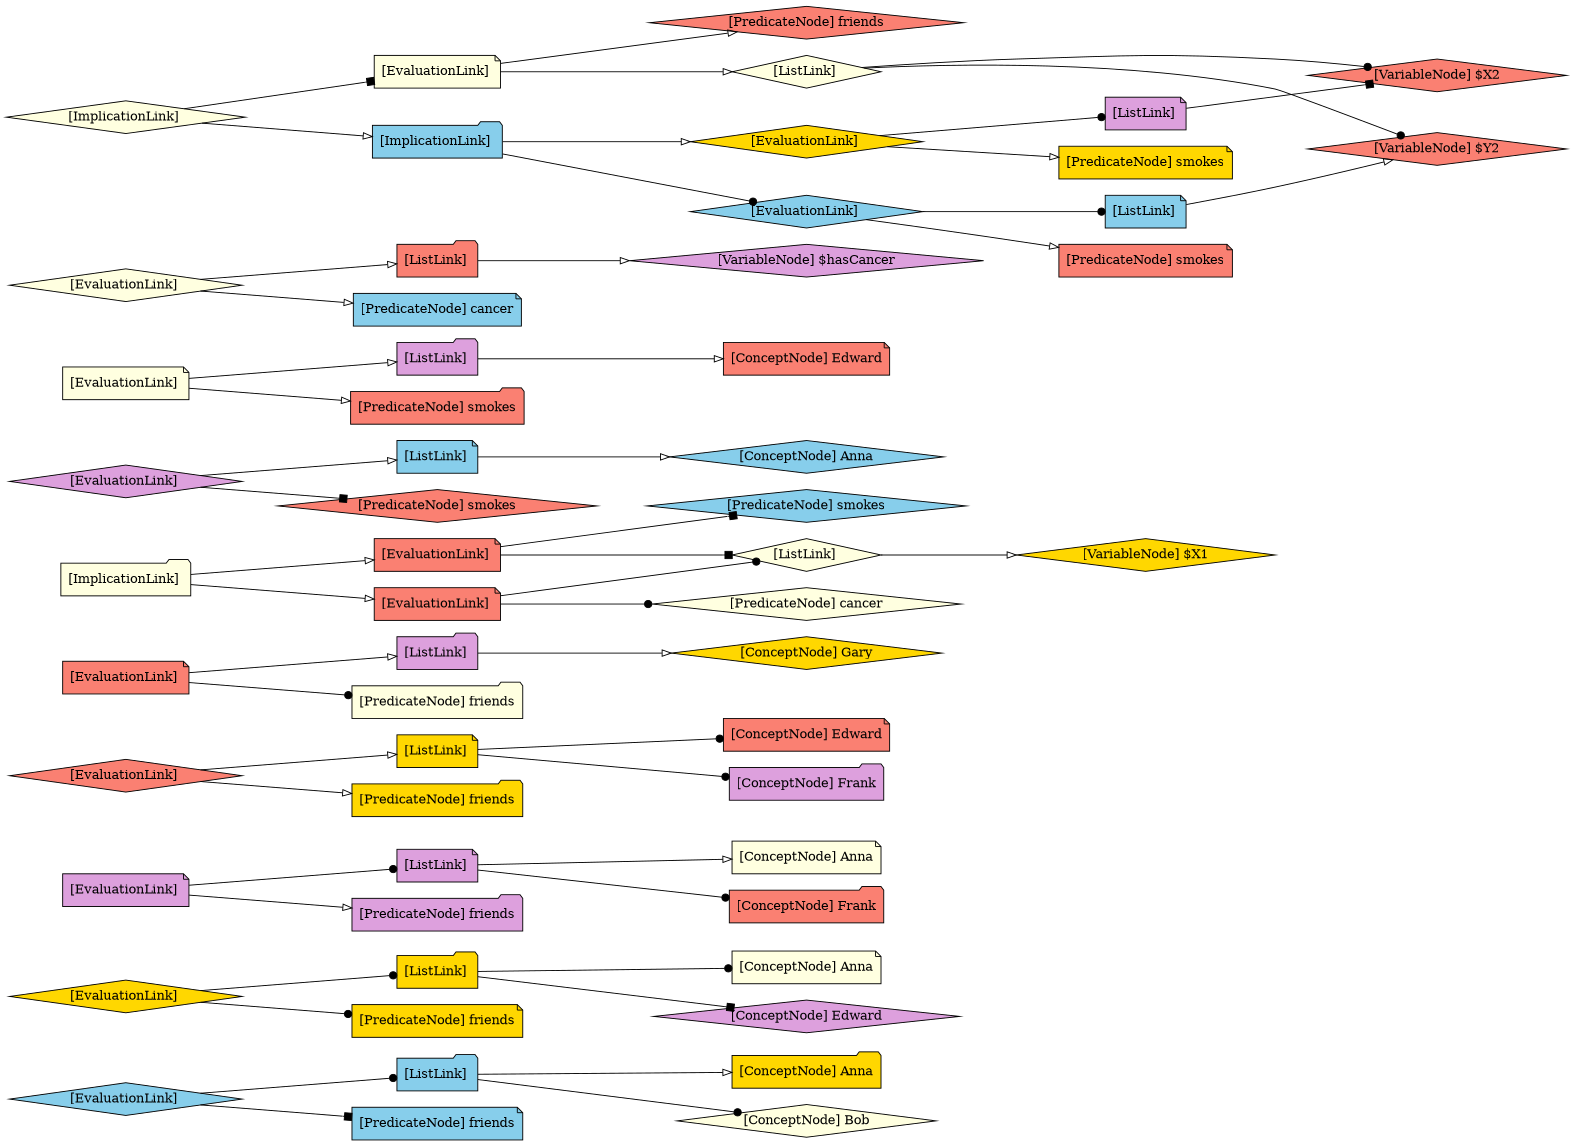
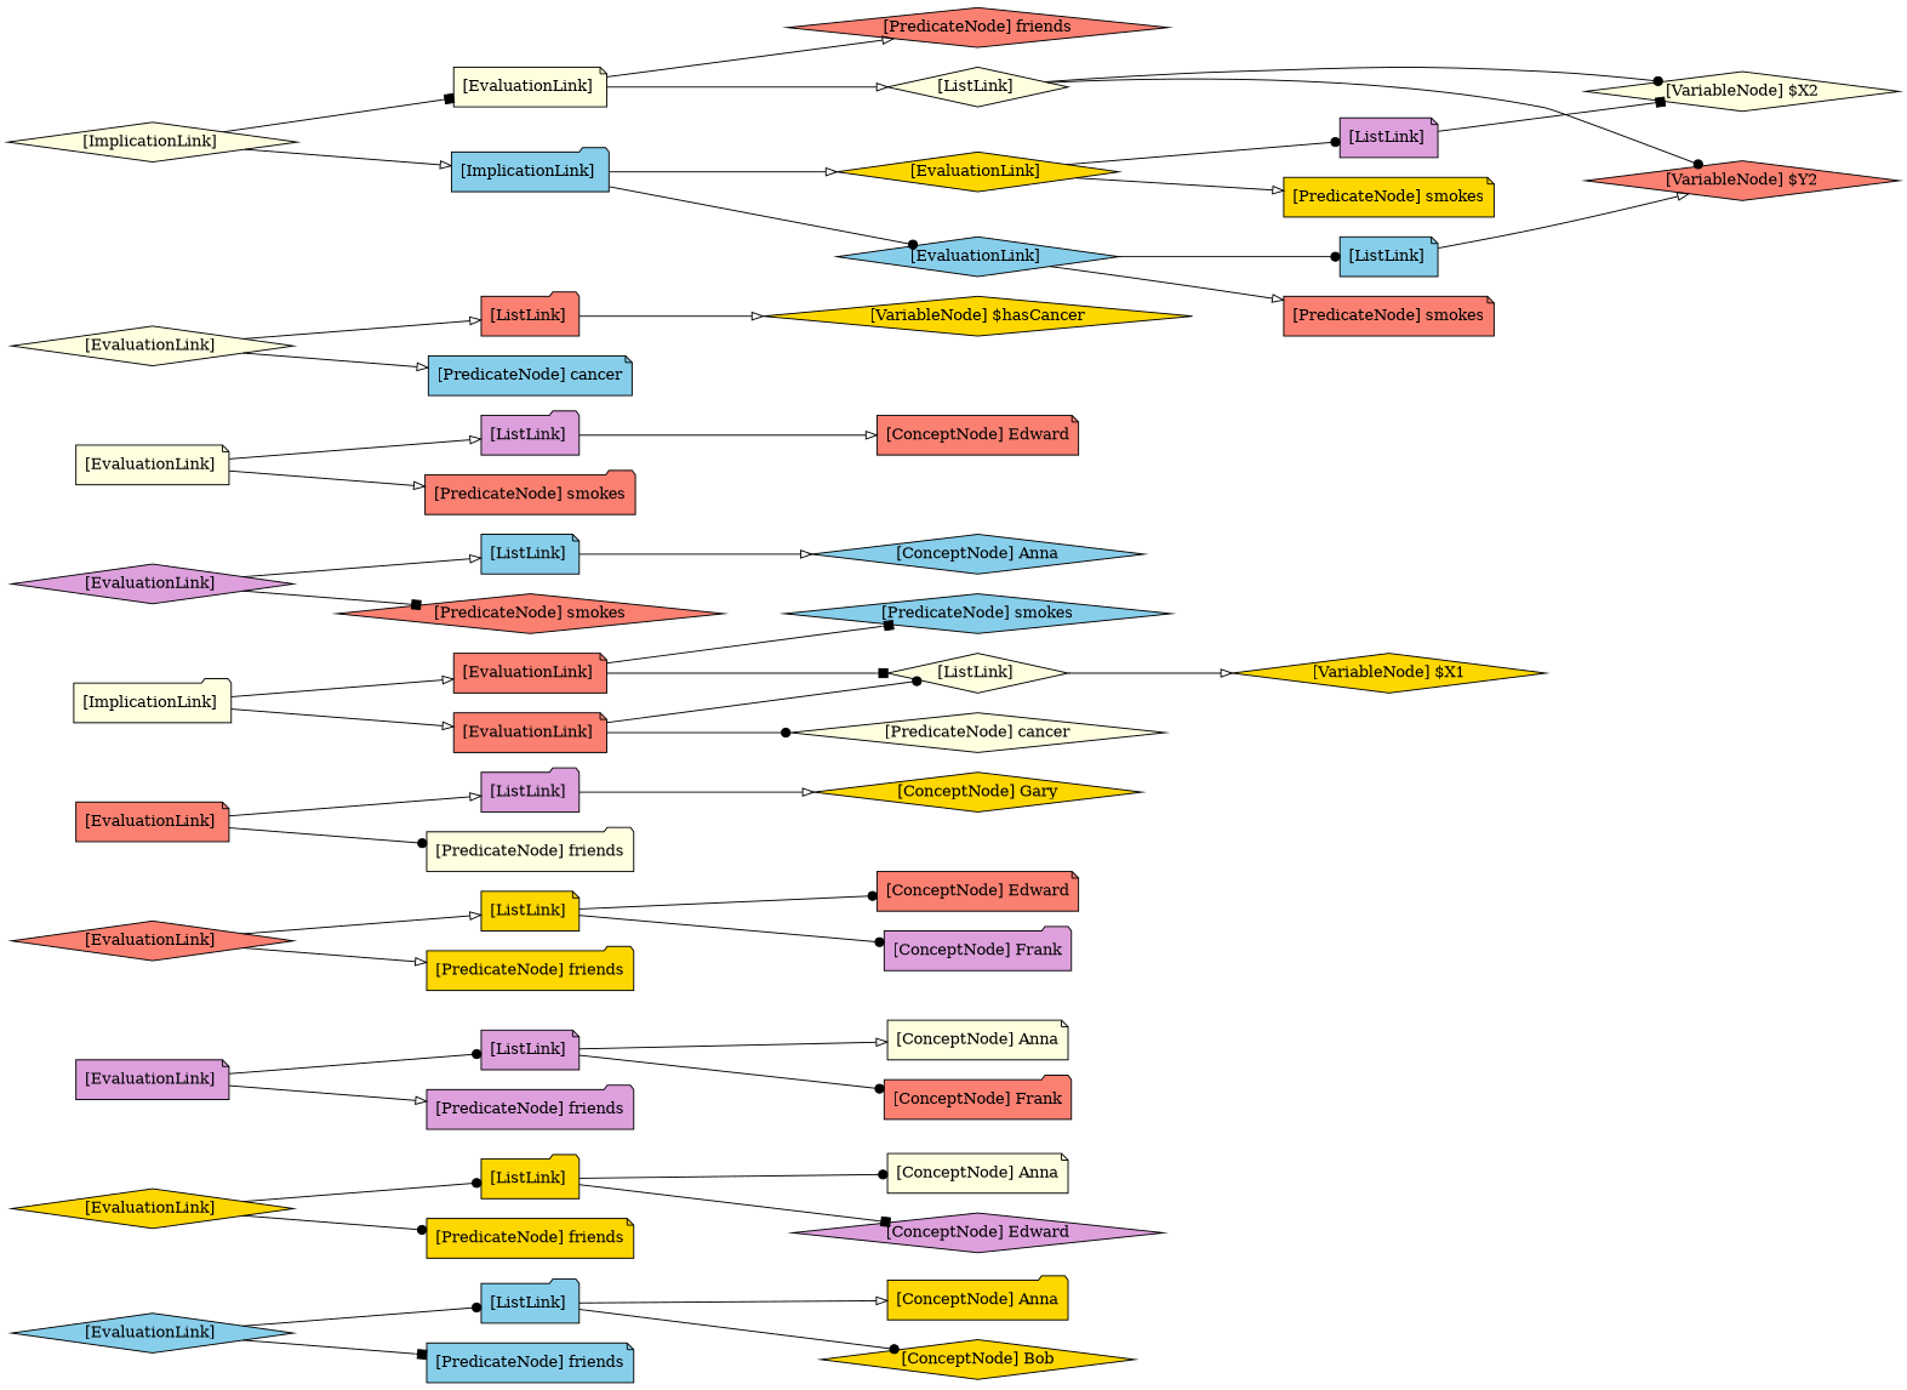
  digraph {
    rankdir=LR
    node [fillcolor=salmon shape=diamond style=filled]
    edge [arrowhead=onormal]
    n1 [fillcolor=skyblue label="[ListLink] " shape=folder]
    n2 [fillcolor=gold label="[ConceptNode] Anna" shape=folder]
-   n3 [fillcolor=lightyellow label="[ConceptNode] Bob"]
+   n3 [fillcolor=gold label="[ConceptNode] Bob"]
    n4 [fillcolor=gold label="[ListLink] " shape=folder]
    n5 [fillcolor=lightyellow label="[ConceptNode] Anna" shape=note]
    n6 [fillcolor=plum label="[ConceptNode] Edward"]
    n7 [fillcolor=plum label="[ListLink] " shape=note]
    n8 [fillcolor=lightyellow label="[ConceptNode] Anna" shape=note]
    n9 [label="[ConceptNode] Frank" shape=folder]
    n10 [fillcolor=gold label="[ListLink] " shape=note]
    n11 [label="[ConceptNode] Edward" shape=note]
    n12 [fillcolor=plum label="[ConceptNode] Frank" shape=folder]
    n13 [fillcolor=plum label="[ListLink] " shape=folder]
    n14 [fillcolor=gold label="[ConceptNode] Gary"]
    n15 [fillcolor=lightyellow label="[ListLink] "]
    n16 [fillcolor=gold label="[VariableNode] $X1"]
    n17 [fillcolor=skyblue label="[ListLink] " shape=note]
    n18 [fillcolor=skyblue label="[ConceptNode] Anna"]
    n19 [fillcolor=plum label="[ListLink] " shape=folder]
    n20 [label="[ConceptNode] Edward" shape=note]
    n21 [label="[ListLink] " shape=folder]
-   n22 [fillcolor=plum label="[VariableNode] $hasCancer"]
+   n22 [fillcolor=gold label="[VariableNode] $hasCancer"]
    n23 [fillcolor=lightyellow label="[ListLink] "]
-   n24 [label="[VariableNode] $X2"]
+   n24 [fillcolor=lightyellow label="[VariableNode] $X2"]
    n25 [label="[VariableNode] $Y2"]
    n26 [fillcolor=plum label="[ListLink] " shape=note]
    n27 [fillcolor=skyblue label="[ListLink] " shape=note]
    n28 [fillcolor=skyblue label="[ImplicationLink] " shape=folder]
    n29 [fillcolor=gold label="[EvaluationLink] "]
    n30 [fillcolor=skyblue label="[EvaluationLink] "]
    n31 [fillcolor=gold label="[PredicateNode] smokes" shape=note]
    n32 [label="[PredicateNode] smokes" shape=note]
    n33 [fillcolor=lightyellow label="[ImplicationLink] "]
    n34 [fillcolor=lightyellow label="[EvaluationLink] " shape=note]
    n35 [label="[PredicateNode] friends"]
    n36 [fillcolor=lightyellow label="[ImplicationLink] " shape=folder]
    n37 [label="[EvaluationLink] " shape=note]
    n38 [label="[EvaluationLink] " shape=note]
    n39 [fillcolor=skyblue label="[PredicateNode] smokes"]
    n40 [fillcolor=lightyellow label="[PredicateNode] cancer"]
    n41 [fillcolor=skyblue label="[EvaluationLink] "]
    n42 [fillcolor=skyblue label="[PredicateNode] friends" shape=note]
    n43 [fillcolor=gold label="[EvaluationLink] "]
    n44 [fillcolor=gold label="[PredicateNode] friends" shape=note]
    n45 [fillcolor=plum label="[EvaluationLink] " shape=note]
    n46 [fillcolor=plum label="[PredicateNode] friends" shape=folder]
    n47 [label="[EvaluationLink] "]
    n48 [fillcolor=gold label="[PredicateNode] friends" shape=folder]
    n49 [label="[EvaluationLink] " shape=note]
    n50 [fillcolor=lightyellow label="[PredicateNode] friends" shape=folder]
    n51 [fillcolor=plum label="[EvaluationLink] "]
    n52 [label="[PredicateNode] smokes"]
    n53 [fillcolor=lightyellow label="[EvaluationLink] " shape=note]
    n54 [label="[PredicateNode] smokes" shape=folder]
    n55 [fillcolor=lightyellow label="[EvaluationLink] "]
    n56 [fillcolor=skyblue label="[PredicateNode] cancer" shape=note]
    n1 -> n2
    n1 -> n3 [arrowhead=dot]
    n4 -> n5 [arrowhead=dot]
    n4 -> n6 [arrowhead=box]
    n7 -> n8
    n7 -> n9 [arrowhead=dot]
    n10 -> n11 [arrowhead=dot]
    n10 -> n12 [arrowhead=dot]
    n13 -> n14
    n15 -> n16
    n17 -> n18
    n19 -> n20
    n21 -> n22
    n23 -> n24 [arrowhead=dot]
    n23 -> n25 [arrowhead=dot]
    n26 -> n24 [arrowhead=box]
    n27 -> n25
    n28 -> n29
    n28 -> n30 [arrowhead=dot]
    n29 -> n26 [arrowhead=dot]
    n29 -> n31
    n30 -> n27 [arrowhead=dot]
    n30 -> n32
    n33 -> n28
    n33 -> n34 [arrowhead=box]
    n34 -> n23
    n34 -> n35
    n36 -> n37
    n36 -> n38
    n37 -> n15 [arrowhead=box]
    n37 -> n39 [arrowhead=box]
    n38 -> n15 [arrowhead=dot]
    n38 -> n40 [arrowhead=dot]
    n41 -> n1 [arrowhead=dot]
    n41 -> n42 [arrowhead=box]
    n43 -> n4 [arrowhead=dot]
    n43 -> n44 [arrowhead=dot]
    n45 -> n7 [arrowhead=dot]
    n45 -> n46
    n47 -> n10
    n47 -> n48
    n49 -> n13
    n49 -> n50 [arrowhead=dot]
    n51 -> n17
    n51 -> n52 [arrowhead=box]
    n53 -> n19
    n53 -> n54
    n55 -> n21
    n55 -> n56
  }
